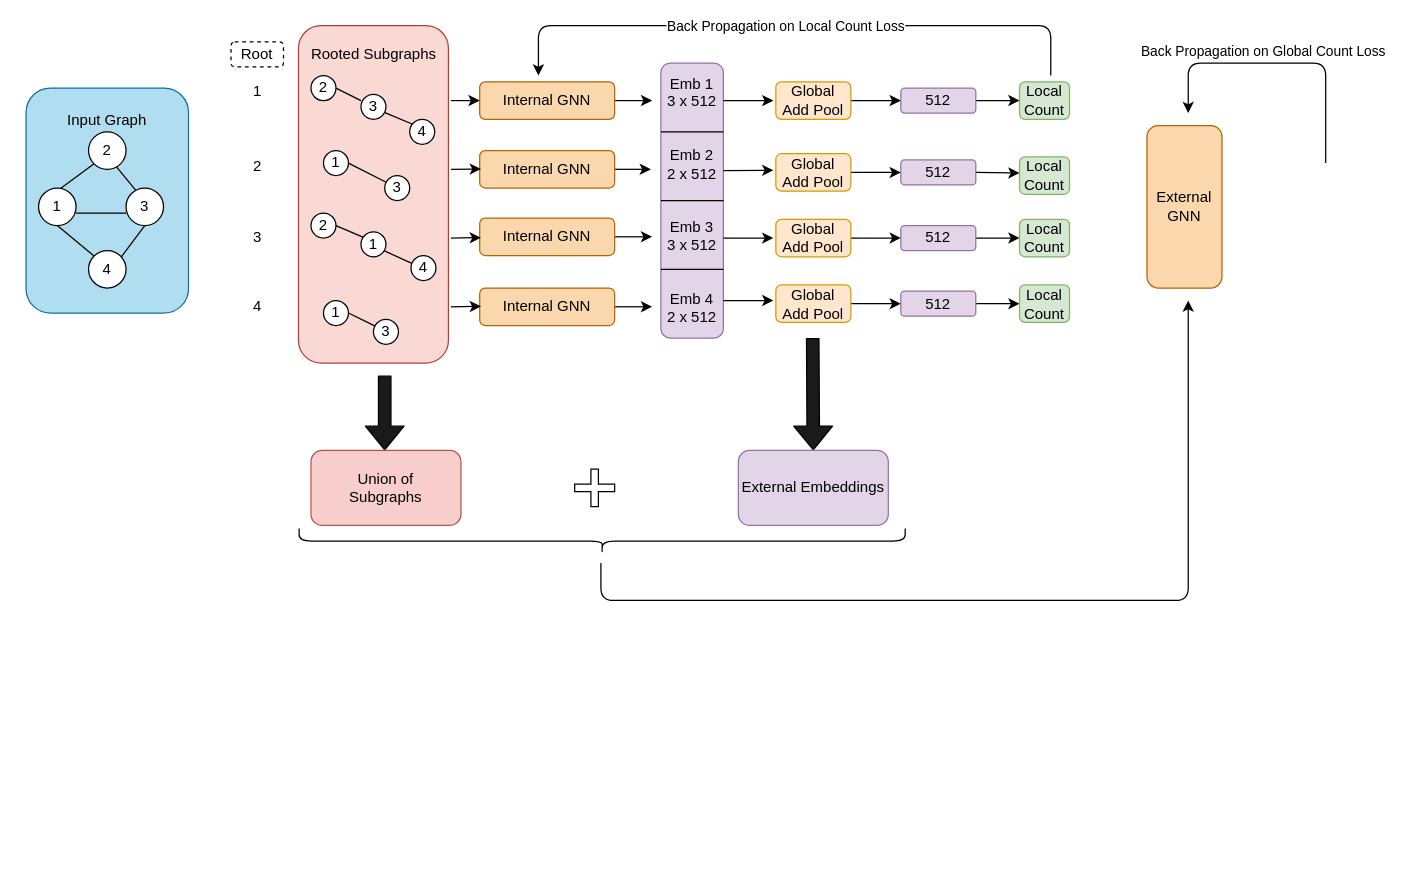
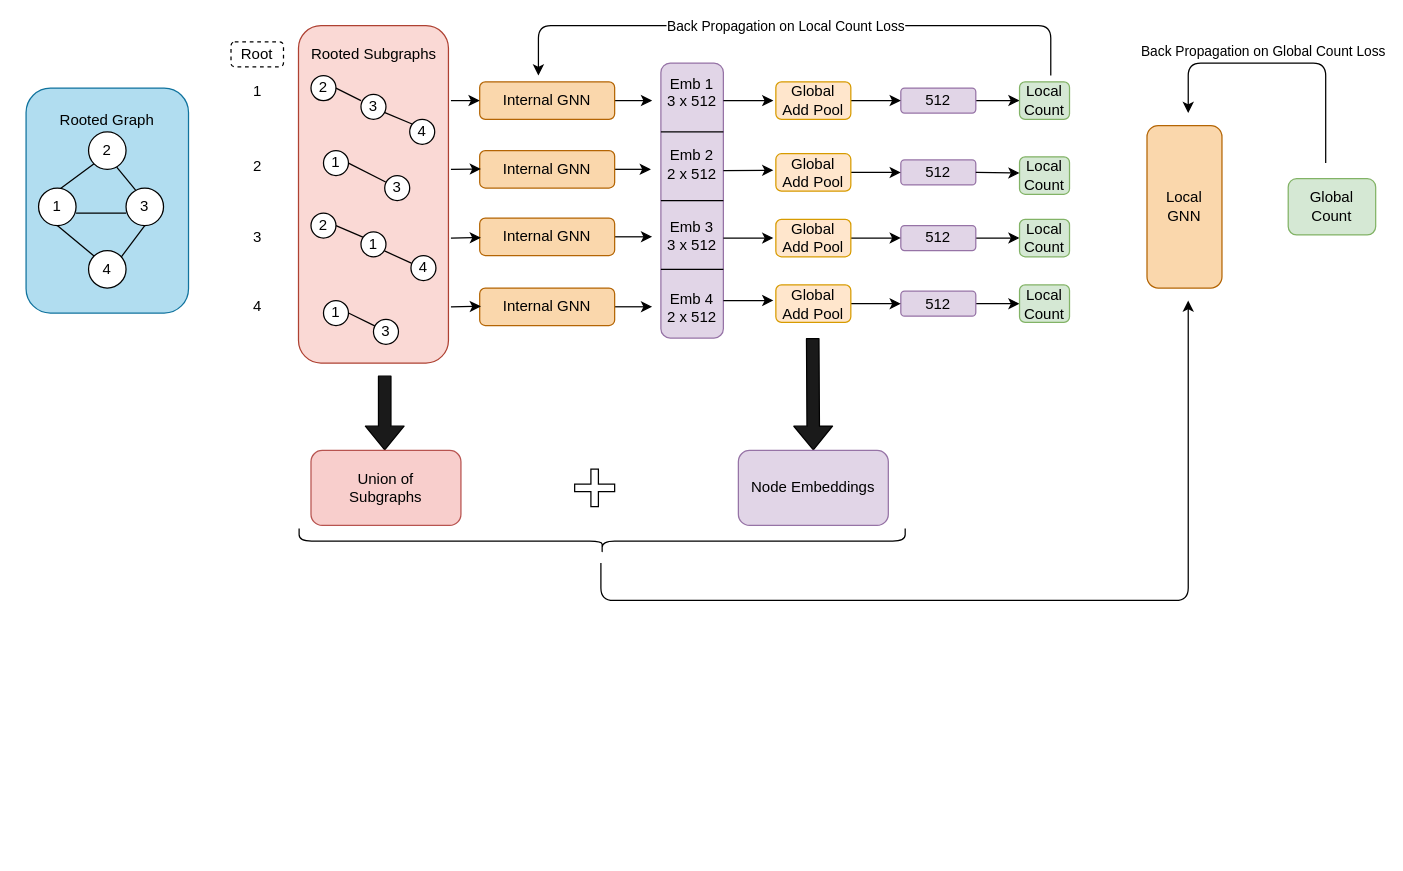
  <mxCell id="0" />
  <mxCell id="1" parent="0" />
- <mxCell id="2" value="Input Graph&lt;br&gt;&lt;br&gt;&lt;br&gt;&lt;br&gt;&lt;br&gt;&lt;br&gt;&lt;br&gt;&lt;br&gt;&lt;br&gt;&lt;br&gt;" style="rounded=1;whiteSpace=wrap;html=1;fillColor=#b1ddf0;strokeColor=#10739e;" parent="1" vertex="1"><mxGeometry x="20" y="70" width="130" height="180" as="geometry" /></mxCell>
+ <mxCell id="2" value="Rooted Graph&lt;br&gt;&lt;br&gt;&lt;br&gt;&lt;br&gt;&lt;br&gt;&lt;br&gt;&lt;br&gt;&lt;br&gt;&lt;br&gt;&lt;br&gt;" style="rounded=1;whiteSpace=wrap;html=1;fillColor=#b1ddf0;strokeColor=#10739e;" parent="1" vertex="1"><mxGeometry x="20" y="70" width="130" height="180" as="geometry" /></mxCell>
  <mxCell id="3" value="" style="rounded=1;whiteSpace=wrap;html=1;fillColor=#fad9d5;strokeColor=#ae4132;" parent="1" vertex="1"><mxGeometry x="238" y="20" width="120" height="270" as="geometry" /></mxCell>
  <mxCell id="4" value="1" style="text;html=1;align=center;verticalAlign=middle;resizable=0;points=[];autosize=1;strokeColor=none;fillColor=none;" parent="1" vertex="1"><mxGeometry x="190" y="58" width="30" height="30" as="geometry" /></mxCell>
  <mxCell id="5" value="2" style="ellipse;whiteSpace=wrap;html=1;aspect=fixed;" parent="1" vertex="1"><mxGeometry x="248" y="60" width="20" height="20" as="geometry" /></mxCell>
  <mxCell id="6" value="3" style="ellipse;whiteSpace=wrap;html=1;aspect=fixed;" parent="1" vertex="1"><mxGeometry x="288" y="75" width="20" height="20" as="geometry" /></mxCell>
  <mxCell id="7" value="4" style="ellipse;whiteSpace=wrap;html=1;aspect=fixed;" parent="1" vertex="1"><mxGeometry x="327" y="95" width="20" height="20" as="geometry" /></mxCell>
  <mxCell id="8" value="" style="endArrow=none;html=1;rounded=0;" parent="1" edge="1"><mxGeometry width="50" height="50" relative="1" as="geometry"><mxPoint x="288" y="80" as="sourcePoint" /><mxPoint x="268" y="70" as="targetPoint" /><Array as="points" /></mxGeometry></mxCell>
  <mxCell id="9" value="" style="endArrow=none;html=1;rounded=0;exitX=0.095;exitY=0.186;exitDx=0;exitDy=0;exitPerimeter=0;entryX=0.957;entryY=0.729;entryDx=0;entryDy=0;entryPerimeter=0;" parent="1" source="7" target="6" edge="1"><mxGeometry width="50" height="50" relative="1" as="geometry"><mxPoint x="328" y="100" as="sourcePoint" /><mxPoint x="308" y="90" as="targetPoint" /></mxGeometry></mxCell>
  <mxCell id="10" value="2" style="text;html=1;align=center;verticalAlign=middle;resizable=0;points=[];autosize=1;strokeColor=none;fillColor=none;" parent="1" vertex="1"><mxGeometry x="190" y="117.5" width="30" height="30" as="geometry" /></mxCell>
  <mxCell id="11" value="3" style="text;html=1;align=center;verticalAlign=middle;resizable=0;points=[];autosize=1;strokeColor=none;fillColor=none;" parent="1" vertex="1"><mxGeometry x="190" y="175" width="30" height="30" as="geometry" /></mxCell>
  <mxCell id="12" value="4" style="text;html=1;align=center;verticalAlign=middle;resizable=0;points=[];autosize=1;strokeColor=none;fillColor=none;" parent="1" vertex="1"><mxGeometry x="190" y="230" width="30" height="30" as="geometry" /></mxCell>
  <mxCell id="13" value="1" style="ellipse;whiteSpace=wrap;html=1;aspect=fixed;" parent="1" vertex="1"><mxGeometry x="258" y="120" width="20" height="20" as="geometry" /></mxCell>
  <mxCell id="14" value="3" style="ellipse;whiteSpace=wrap;html=1;aspect=fixed;" parent="1" vertex="1"><mxGeometry x="307" y="140" width="20" height="20" as="geometry" /></mxCell>
  <mxCell id="15" value="" style="endArrow=none;html=1;rounded=0;exitX=0.038;exitY=0.259;exitDx=0;exitDy=0;exitPerimeter=0;" parent="1" source="14" edge="1"><mxGeometry width="50" height="50" relative="1" as="geometry"><mxPoint x="298" y="140" as="sourcePoint" /><mxPoint x="278" y="130" as="targetPoint" /><Array as="points" /></mxGeometry></mxCell>
  <mxCell id="16" value="1" style="ellipse;whiteSpace=wrap;html=1;aspect=fixed;" parent="1" vertex="1"><mxGeometry x="258" y="240" width="20" height="20" as="geometry" /></mxCell>
  <mxCell id="17" value="3" style="ellipse;whiteSpace=wrap;html=1;aspect=fixed;" parent="1" vertex="1"><mxGeometry x="298" y="255" width="20" height="20" as="geometry" /></mxCell>
  <mxCell id="18" value="" style="endArrow=none;html=1;rounded=0;exitX=0.049;exitY=0.265;exitDx=0;exitDy=0;exitPerimeter=0;" parent="1" source="17" edge="1"><mxGeometry width="50" height="50" relative="1" as="geometry"><mxPoint x="298" y="260" as="sourcePoint" /><mxPoint x="278" y="250" as="targetPoint" /><Array as="points" /></mxGeometry></mxCell>
  <mxCell id="19" value="2" style="ellipse;whiteSpace=wrap;html=1;aspect=fixed;" parent="1" vertex="1"><mxGeometry x="248" y="170" width="20" height="20" as="geometry" /></mxCell>
  <mxCell id="20" value="1" style="ellipse;whiteSpace=wrap;html=1;aspect=fixed;" parent="1" vertex="1"><mxGeometry x="288" y="185" width="20" height="20" as="geometry" /></mxCell>
  <mxCell id="21" value="4" style="ellipse;whiteSpace=wrap;html=1;aspect=fixed;" parent="1" vertex="1"><mxGeometry x="328" y="204" width="20" height="20" as="geometry" /></mxCell>
  <mxCell id="22" value="" style="endArrow=none;html=1;rounded=0;exitX=0.077;exitY=0.212;exitDx=0;exitDy=0;exitPerimeter=0;" parent="1" source="20" edge="1"><mxGeometry width="50" height="50" relative="1" as="geometry"><mxPoint x="288" y="190" as="sourcePoint" /><mxPoint x="268" y="180" as="targetPoint" /><Array as="points" /></mxGeometry></mxCell>
  <mxCell id="23" value="" style="endArrow=none;html=1;rounded=0;entryX=0.942;entryY=0.765;entryDx=0;entryDy=0;entryPerimeter=0;exitX=0.015;exitY=0.304;exitDx=0;exitDy=0;exitPerimeter=0;" parent="1" source="21" target="20" edge="1"><mxGeometry width="50" height="50" relative="1" as="geometry"><mxPoint x="328" y="210" as="sourcePoint" /><mxPoint x="308" y="200" as="targetPoint" /></mxGeometry></mxCell>
  <mxCell id="24" value="Emb 1&lt;br&gt;3 x 512&lt;br&gt;&lt;br&gt;&lt;br&gt;Emb 2&lt;br&gt;2 x 512&lt;br&gt;&lt;br&gt;&lt;br&gt;Emb 3&lt;br&gt;3 x 512&lt;br&gt;&lt;br&gt;&lt;br&gt;Emb 4&lt;br&gt;2 x 512" style="rounded=1;whiteSpace=wrap;html=1;fillColor=#e1d5e7;strokeColor=#9673a6;" parent="1" vertex="1"><mxGeometry x="528" y="50" width="50" height="220" as="geometry" /></mxCell>
  <mxCell id="25" value="Rooted Subgraphs" style="text;html=1;align=center;verticalAlign=middle;resizable=0;points=[];autosize=1;strokeColor=none;fillColor=none;" parent="1" vertex="1"><mxGeometry x="238" y="28" width="120" height="30" as="geometry" /></mxCell>
  <mxCell id="26" value="" style="endArrow=none;html=1;rounded=0;exitX=0;exitY=0.75;exitDx=0;exitDy=0;entryX=1;entryY=0.75;entryDx=0;entryDy=0;" parent="1" source="24" target="24" edge="1"><mxGeometry width="50" height="50" relative="1" as="geometry"><mxPoint x="538" y="240" as="sourcePoint" /><mxPoint x="588" y="190" as="targetPoint" /></mxGeometry></mxCell>
  <mxCell id="27" value="" style="endArrow=none;html=1;rounded=0;exitX=0;exitY=0.5;exitDx=0;exitDy=0;" parent="1" source="24" edge="1"><mxGeometry width="50" height="50" relative="1" as="geometry"><mxPoint x="538" y="340" as="sourcePoint" /><mxPoint x="578" y="160" as="targetPoint" /></mxGeometry></mxCell>
  <mxCell id="28" value="" style="endArrow=none;html=1;rounded=0;exitX=0;exitY=0.25;exitDx=0;exitDy=0;" parent="1" source="24" edge="1"><mxGeometry width="50" height="50" relative="1" as="geometry"><mxPoint x="538" y="170" as="sourcePoint" /><mxPoint x="578" y="105" as="targetPoint" /><Array as="points" /></mxGeometry></mxCell>
  <mxCell id="29" value="" style="endArrow=classic;html=1;rounded=0;" parent="1" edge="1"><mxGeometry width="50" height="50" relative="1" as="geometry"><mxPoint x="578" y="80" as="sourcePoint" /><mxPoint x="618" y="80" as="targetPoint" /></mxGeometry></mxCell>
  <mxCell id="30" value="" style="endArrow=classic;html=1;rounded=0;" parent="1" edge="1"><mxGeometry width="50" height="50" relative="1" as="geometry"><mxPoint x="578" y="190" as="sourcePoint" /><mxPoint x="618" y="190" as="targetPoint" /></mxGeometry></mxCell>
  <mxCell id="31" value="" style="endArrow=classic;html=1;rounded=0;" parent="1" edge="1"><mxGeometry width="50" height="50" relative="1" as="geometry"><mxPoint x="578" y="136" as="sourcePoint" /><mxPoint x="618" y="135.75" as="targetPoint" /></mxGeometry></mxCell>
  <mxCell id="32" style="edgeStyle=none;html=1;exitX=1;exitY=0.5;exitDx=0;exitDy=0;entryX=0;entryY=0.5;entryDx=0;entryDy=0;" parent="1" source="33" target="49" edge="1"><mxGeometry relative="1" as="geometry" /></mxCell>
  <mxCell id="33" value="512" style="rounded=1;whiteSpace=wrap;html=1;fillColor=#e1d5e7;strokeColor=#9673a6;" parent="1" vertex="1"><mxGeometry x="720" y="70" width="60" height="20" as="geometry" /></mxCell>
  <mxCell id="34" value="4" style="ellipse;whiteSpace=wrap;html=1;aspect=fixed;" parent="1" vertex="1"><mxGeometry x="70" y="200" width="30" height="30" as="geometry" /></mxCell>
  <mxCell id="35" value="1" style="ellipse;whiteSpace=wrap;html=1;aspect=fixed;" parent="1" vertex="1"><mxGeometry x="30" y="150" width="30" height="30" as="geometry" /></mxCell>
  <mxCell id="36" value="3" style="ellipse;whiteSpace=wrap;html=1;aspect=fixed;" parent="1" vertex="1"><mxGeometry x="100" y="150" width="30" height="30" as="geometry" /></mxCell>
  <mxCell id="37" value="2" style="ellipse;whiteSpace=wrap;html=1;aspect=fixed;" parent="1" vertex="1"><mxGeometry x="70" y="105" width="30" height="30" as="geometry" /></mxCell>
  <mxCell id="38" value="" style="endArrow=none;html=1;rounded=0;entryX=0;entryY=1;entryDx=0;entryDy=0;exitX=0.596;exitY=0.005;exitDx=0;exitDy=0;exitPerimeter=0;" parent="1" source="35" target="37" edge="1"><mxGeometry width="50" height="50" relative="1" as="geometry"><mxPoint x="50" y="150" as="sourcePoint" /><mxPoint x="70" y="130" as="targetPoint" /></mxGeometry></mxCell>
  <mxCell id="39" value="" style="endArrow=none;html=1;rounded=0;entryX=0.751;entryY=0.941;entryDx=0;entryDy=0;exitX=0.255;exitY=0.054;exitDx=0;exitDy=0;entryPerimeter=0;exitPerimeter=0;" parent="1" source="36" target="37" edge="1"><mxGeometry width="50" height="50" relative="1" as="geometry"><mxPoint x="60" y="160" as="sourcePoint" /><mxPoint x="83" y="135" as="targetPoint" /></mxGeometry></mxCell>
  <mxCell id="40" value="" style="endArrow=none;html=1;rounded=0;" parent="1" edge="1"><mxGeometry width="50" height="50" relative="1" as="geometry"><mxPoint x="60" y="170" as="sourcePoint" /><mxPoint x="100" y="170" as="targetPoint" /><Array as="points"><mxPoint x="80" y="170" /></Array></mxGeometry></mxCell>
  <mxCell id="41" value="" style="endArrow=none;html=1;rounded=0;entryX=0;entryY=0;entryDx=0;entryDy=0;exitX=0.5;exitY=1;exitDx=0;exitDy=0;" parent="1" source="35" target="34" edge="1"><mxGeometry width="50" height="50" relative="1" as="geometry"><mxPoint x="50" y="185" as="sourcePoint" /><mxPoint x="113" y="185" as="targetPoint" /></mxGeometry></mxCell>
  <mxCell id="42" value="" style="endArrow=none;html=1;rounded=0;entryX=0.5;entryY=1;entryDx=0;entryDy=0;exitX=0.876;exitY=0.166;exitDx=0;exitDy=0;exitPerimeter=0;" parent="1" source="34" target="36" edge="1"><mxGeometry width="50" height="50" relative="1" as="geometry"><mxPoint x="80" y="190" as="sourcePoint" /><mxPoint x="123" y="195" as="targetPoint" /></mxGeometry></mxCell>
  <mxCell id="43" value="512" style="rounded=1;whiteSpace=wrap;html=1;fillColor=#e1d5e7;strokeColor=#9673a6;" parent="1" vertex="1"><mxGeometry x="720" y="127.5" width="60" height="20" as="geometry" /></mxCell>
  <mxCell id="44" value="" style="edgeStyle=orthogonalEdgeStyle;rounded=0;orthogonalLoop=1;jettySize=auto;html=1;" parent="1" source="45" target="51" edge="1"><mxGeometry relative="1" as="geometry" /></mxCell>
  <mxCell id="45" value="512" style="rounded=1;whiteSpace=wrap;html=1;fillColor=#e1d5e7;strokeColor=#9673a6;" parent="1" vertex="1"><mxGeometry x="720" y="180" width="60" height="20" as="geometry" /></mxCell>
  <mxCell id="46" style="edgeStyle=none;html=1;exitX=1;exitY=0.5;exitDx=0;exitDy=0;entryX=0;entryY=0.5;entryDx=0;entryDy=0;" parent="1" source="47" target="52" edge="1"><mxGeometry relative="1" as="geometry" /></mxCell>
  <mxCell id="47" value="512" style="rounded=1;whiteSpace=wrap;html=1;fillColor=#e1d5e7;strokeColor=#9673a6;" parent="1" vertex="1"><mxGeometry x="720" y="232.5" width="60" height="20" as="geometry" /></mxCell>
  <mxCell id="48" value="" style="endArrow=classic;html=1;rounded=0;" parent="1" edge="1"><mxGeometry width="50" height="50" relative="1" as="geometry"><mxPoint x="578" y="240" as="sourcePoint" /><mxPoint x="618" y="240" as="targetPoint" /><Array as="points" /></mxGeometry></mxCell>
  <mxCell id="49" value="Local&lt;br&gt;Count" style="rounded=1;whiteSpace=wrap;html=1;fillColor=#d5e8d4;strokeColor=#82b366;" parent="1" vertex="1"><mxGeometry x="815" y="65" width="40" height="30" as="geometry" /></mxCell>
  <mxCell id="50" value="Local&lt;br&gt;Count" style="rounded=1;whiteSpace=wrap;html=1;fillColor=#d5e8d4;strokeColor=#82b366;" parent="1" vertex="1"><mxGeometry x="815" y="125" width="40" height="30" as="geometry" /></mxCell>
  <mxCell id="51" value="Local&lt;br&gt;Count" style="rounded=1;whiteSpace=wrap;html=1;fillColor=#d5e8d4;strokeColor=#82b366;" parent="1" vertex="1"><mxGeometry x="815" y="175" width="40" height="30" as="geometry" /></mxCell>
  <mxCell id="52" value="Local&lt;br&gt;Count" style="rounded=1;whiteSpace=wrap;html=1;fillColor=#d5e8d4;strokeColor=#82b366;" parent="1" vertex="1"><mxGeometry x="815" y="227.5" width="40" height="30" as="geometry" /></mxCell>
  <mxCell id="53" value="" style="endArrow=classic;html=1;rounded=0;exitX=1;exitY=0.5;exitDx=0;exitDy=0;" parent="1" source="43" edge="1"><mxGeometry width="50" height="50" relative="1" as="geometry"><mxPoint x="805" y="130" as="sourcePoint" /><mxPoint x="815" y="138" as="targetPoint" /></mxGeometry></mxCell>
  <mxCell id="54" style="edgeStyle=none;html=1;" parent="1" source="55" edge="1"><mxGeometry relative="1" as="geometry"><mxPoint x="520" y="135" as="targetPoint" /></mxGeometry></mxCell>
  <mxCell id="55" value="Internal GNN" style="rounded=1;whiteSpace=wrap;html=1;fillColor=#fad7ac;strokeColor=#b46504;" parent="1" vertex="1"><mxGeometry x="383" y="120" width="108" height="30" as="geometry" /></mxCell>
  <mxCell id="56" style="edgeStyle=none;html=1;" parent="1" source="57" edge="1"><mxGeometry relative="1" as="geometry"><mxPoint x="521" y="80" as="targetPoint" /></mxGeometry></mxCell>
  <mxCell id="57" value="Internal GNN" style="rounded=1;whiteSpace=wrap;html=1;fillColor=#fad7ac;strokeColor=#b46504;" parent="1" vertex="1"><mxGeometry x="383" y="65" width="108" height="30" as="geometry" /></mxCell>
  <mxCell id="58" style="edgeStyle=none;html=1;" parent="1" source="59" edge="1"><mxGeometry relative="1" as="geometry"><mxPoint x="521" y="189" as="targetPoint" /></mxGeometry></mxCell>
  <mxCell id="59" value="Internal GNN" style="rounded=1;whiteSpace=wrap;html=1;fillColor=#fad7ac;strokeColor=#b46504;" parent="1" vertex="1"><mxGeometry x="383" y="174" width="108" height="30" as="geometry" /></mxCell>
  <mxCell id="60" style="edgeStyle=none;html=1;" parent="1" source="61" edge="1"><mxGeometry relative="1" as="geometry"><mxPoint x="521" y="245" as="targetPoint" /></mxGeometry></mxCell>
  <mxCell id="61" value="Internal GNN" style="rounded=1;whiteSpace=wrap;html=1;fillColor=#fad7ac;strokeColor=#b46504;" parent="1" vertex="1"><mxGeometry x="383" y="230" width="108" height="30" as="geometry" /></mxCell>
  <mxCell id="62" value="" style="endArrow=classic;html=1;entryX=0;entryY=0.5;entryDx=0;entryDy=0;" parent="1" target="57" edge="1"><mxGeometry width="50" height="50" relative="1" as="geometry"><mxPoint x="360" y="80" as="sourcePoint" /><mxPoint x="530" y="60" as="targetPoint" /></mxGeometry></mxCell>
  <mxCell id="63" value="" style="endArrow=classic;html=1;entryX=0;entryY=0.5;entryDx=0;entryDy=0;" parent="1" edge="1"><mxGeometry width="50" height="50" relative="1" as="geometry"><mxPoint x="360" y="135" as="sourcePoint" /><mxPoint x="384" y="134.66" as="targetPoint" /></mxGeometry></mxCell>
  <mxCell id="64" value="" style="endArrow=classic;html=1;entryX=0;entryY=0.5;entryDx=0;entryDy=0;" parent="1" edge="1"><mxGeometry width="50" height="50" relative="1" as="geometry"><mxPoint x="360" y="190" as="sourcePoint" /><mxPoint x="384" y="189.66" as="targetPoint" /></mxGeometry></mxCell>
  <mxCell id="65" value="" style="endArrow=classic;html=1;entryX=0;entryY=0.5;entryDx=0;entryDy=0;" parent="1" edge="1"><mxGeometry width="50" height="50" relative="1" as="geometry"><mxPoint x="360" y="245" as="sourcePoint" /><mxPoint x="384" y="244.66" as="targetPoint" /></mxGeometry></mxCell>
  <mxCell id="66" value="Root" style="rounded=1;whiteSpace=wrap;html=1;dashed=1;" parent="1" vertex="1"><mxGeometry x="184" y="33" width="42" height="20" as="geometry" /></mxCell>
  <mxCell id="67" style="edgeStyle=none;html=1;exitX=1;exitY=0.5;exitDx=0;exitDy=0;entryX=0;entryY=0.5;entryDx=0;entryDy=0;" parent="1" source="68" target="33" edge="1"><mxGeometry relative="1" as="geometry" /></mxCell>
  <mxCell id="68" value="Global&lt;br&gt;Add Pool" style="rounded=1;whiteSpace=wrap;html=1;fillColor=#ffe6cc;strokeColor=#d79b00;" parent="1" vertex="1"><mxGeometry x="620" y="65" width="60" height="30" as="geometry" /></mxCell>
  <mxCell id="69" style="edgeStyle=none;html=1;exitX=1;exitY=0.5;exitDx=0;exitDy=0;" parent="1" source="70" target="43" edge="1"><mxGeometry relative="1" as="geometry" /></mxCell>
  <mxCell id="70" value="Global&lt;br&gt;Add Pool" style="rounded=1;whiteSpace=wrap;html=1;fillColor=#ffe6cc;strokeColor=#d79b00;" parent="1" vertex="1"><mxGeometry x="620" y="122.5" width="60" height="30" as="geometry" /></mxCell>
  <mxCell id="71" style="edgeStyle=none;html=1;exitX=1;exitY=0.5;exitDx=0;exitDy=0;" parent="1" source="72" target="45" edge="1"><mxGeometry relative="1" as="geometry" /></mxCell>
  <mxCell id="72" value="Global&lt;br&gt;Add Pool" style="rounded=1;whiteSpace=wrap;html=1;fillColor=#ffe6cc;strokeColor=#d79b00;" parent="1" vertex="1"><mxGeometry x="620" y="175" width="60" height="30" as="geometry" /></mxCell>
  <mxCell id="73" style="edgeStyle=none;html=1;exitX=1;exitY=0.5;exitDx=0;exitDy=0;entryX=0;entryY=0.5;entryDx=0;entryDy=0;" parent="1" source="74" target="47" edge="1"><mxGeometry relative="1" as="geometry" /></mxCell>
  <mxCell id="74" value="Global&lt;br&gt;Add Pool" style="rounded=1;whiteSpace=wrap;html=1;fillColor=#ffe6cc;strokeColor=#d79b00;" parent="1" vertex="1"><mxGeometry x="620" y="227.5" width="60" height="30" as="geometry" /></mxCell>
  <mxCell id="75" value="" style="endArrow=classic;html=1;" parent="1" edge="1"><mxGeometry width="50" height="50" relative="1" as="geometry"><mxPoint x="840" y="60" as="sourcePoint" /><mxPoint x="430" y="60" as="targetPoint" /><Array as="points"><mxPoint x="840" y="20" /><mxPoint x="430" y="20" /></Array></mxGeometry></mxCell>
  <mxCell id="76" value="Back Propagation on Local Count Loss" style="edgeLabel;html=1;align=center;verticalAlign=middle;resizable=0;points=[];" parent="75" vertex="1" connectable="0"><mxGeometry x="0.072" y="3" relative="1" as="geometry"><mxPoint x="10" y="-3" as="offset" /></mxGeometry></mxCell>
  <mxCell id="77" value="" style="shape=flexArrow;endArrow=classic;html=1;fillColor=#1A1A1A;" parent="1" edge="1"><mxGeometry width="50" height="50" relative="1" as="geometry"><mxPoint x="307" y="300" as="sourcePoint" /><mxPoint x="307" y="360" as="targetPoint" /></mxGeometry></mxCell>
  <mxCell id="78" value="" style="shape=flexArrow;endArrow=classic;html=1;fillColor=#1A1A1A;" parent="1" edge="1"><mxGeometry width="50" height="50" relative="1" as="geometry"><mxPoint x="649.5" y="270" as="sourcePoint" /><mxPoint x="650" y="360" as="targetPoint" /></mxGeometry></mxCell>
  <mxCell id="79" value="&lt;span style=&quot;&quot;&gt;Union of&lt;/span&gt;&lt;br style=&quot;&quot;&gt;&lt;span style=&quot;&quot;&gt;Subgraphs&lt;/span&gt;" style="rounded=1;whiteSpace=wrap;html=1;fillColor=#f8cecc;strokeColor=#b85450;" parent="1" vertex="1"><mxGeometry x="248" y="360" width="120" height="60" as="geometry" /></mxCell>
- <mxCell id="80" value="External Embeddings" style="rounded=1;whiteSpace=wrap;html=1;fillColor=#e1d5e7;strokeColor=#9673a6;" parent="1" vertex="1"><mxGeometry x="590" y="360" width="120" height="60" as="geometry" /></mxCell>
+ <mxCell id="80" value="Node Embeddings" style="rounded=1;whiteSpace=wrap;html=1;fillColor=#e1d5e7;strokeColor=#9673a6;" parent="1" vertex="1"><mxGeometry x="590" y="360" width="120" height="60" as="geometry" /></mxCell>
  <mxCell id="81" value="" style="shape=cross;whiteSpace=wrap;html=1;" parent="1" vertex="1"><mxGeometry x="459" y="375" width="32" height="30" as="geometry" /></mxCell>
- <mxCell id="82" value="External&lt;br&gt;GNN" style="rounded=1;whiteSpace=wrap;html=1;fillColor=#fad7ac;strokeColor=#b46504;" parent="1" vertex="1"><mxGeometry x="917" y="100" width="60" height="130" as="geometry" /></mxCell>
+ <mxCell id="82" value="Local&lt;br&gt;GNN" style="rounded=1;whiteSpace=wrap;html=1;fillColor=#fad7ac;strokeColor=#b46504;" parent="1" vertex="1"><mxGeometry x="917" y="100" width="60" height="130" as="geometry" /></mxCell>
  <mxCell id="83" value="" style="endArrow=classic;html=1;fillColor=#1A1A1A;" parent="1" edge="1"><mxGeometry width="50" height="50" relative="1" as="geometry"><mxPoint x="480" y="450" as="sourcePoint" /><mxPoint x="950" y="240" as="targetPoint" /><Array as="points"><mxPoint x="480" y="480" /><mxPoint x="950" y="480" /></Array></mxGeometry></mxCell>
+ <mxCell id="84" value="Global&lt;br&gt;Count" style="rounded=1;whiteSpace=wrap;html=1;fillColor=#d5e8d4;strokeColor=#82b366;" parent="1" vertex="1"><mxGeometry x="1030" y="142.5" width="70" height="45" as="geometry" /></mxCell>
  <mxCell id="85" value="" style="endArrow=classic;html=1;fillColor=#1A1A1A;" parent="1" edge="1"><mxGeometry width="50" height="50" relative="1" as="geometry"><mxPoint x="1060" y="130" as="sourcePoint" /><mxPoint x="950" y="90" as="targetPoint" /><Array as="points"><mxPoint x="1060" y="50" /><mxPoint x="950" y="50" /></Array></mxGeometry></mxCell>
  <mxCell id="86" value="Back Propagation on Global Count Loss" style="edgeLabel;html=1;align=center;verticalAlign=middle;resizable=0;points=[];" parent="85" vertex="1" connectable="0"><mxGeometry x="0.139" relative="1" as="geometry"><mxPoint y="-10" as="offset" /></mxGeometry></mxCell>
  <mxCell id="87" value="" style="shape=curlyBracket;whiteSpace=wrap;html=1;rounded=1;flipH=1;labelPosition=right;verticalLabelPosition=middle;align=left;verticalAlign=middle;rotation=90;" parent="1" vertex="1"><mxGeometry x="471" y="190" width="20" height="485" as="geometry" /></mxCell>
